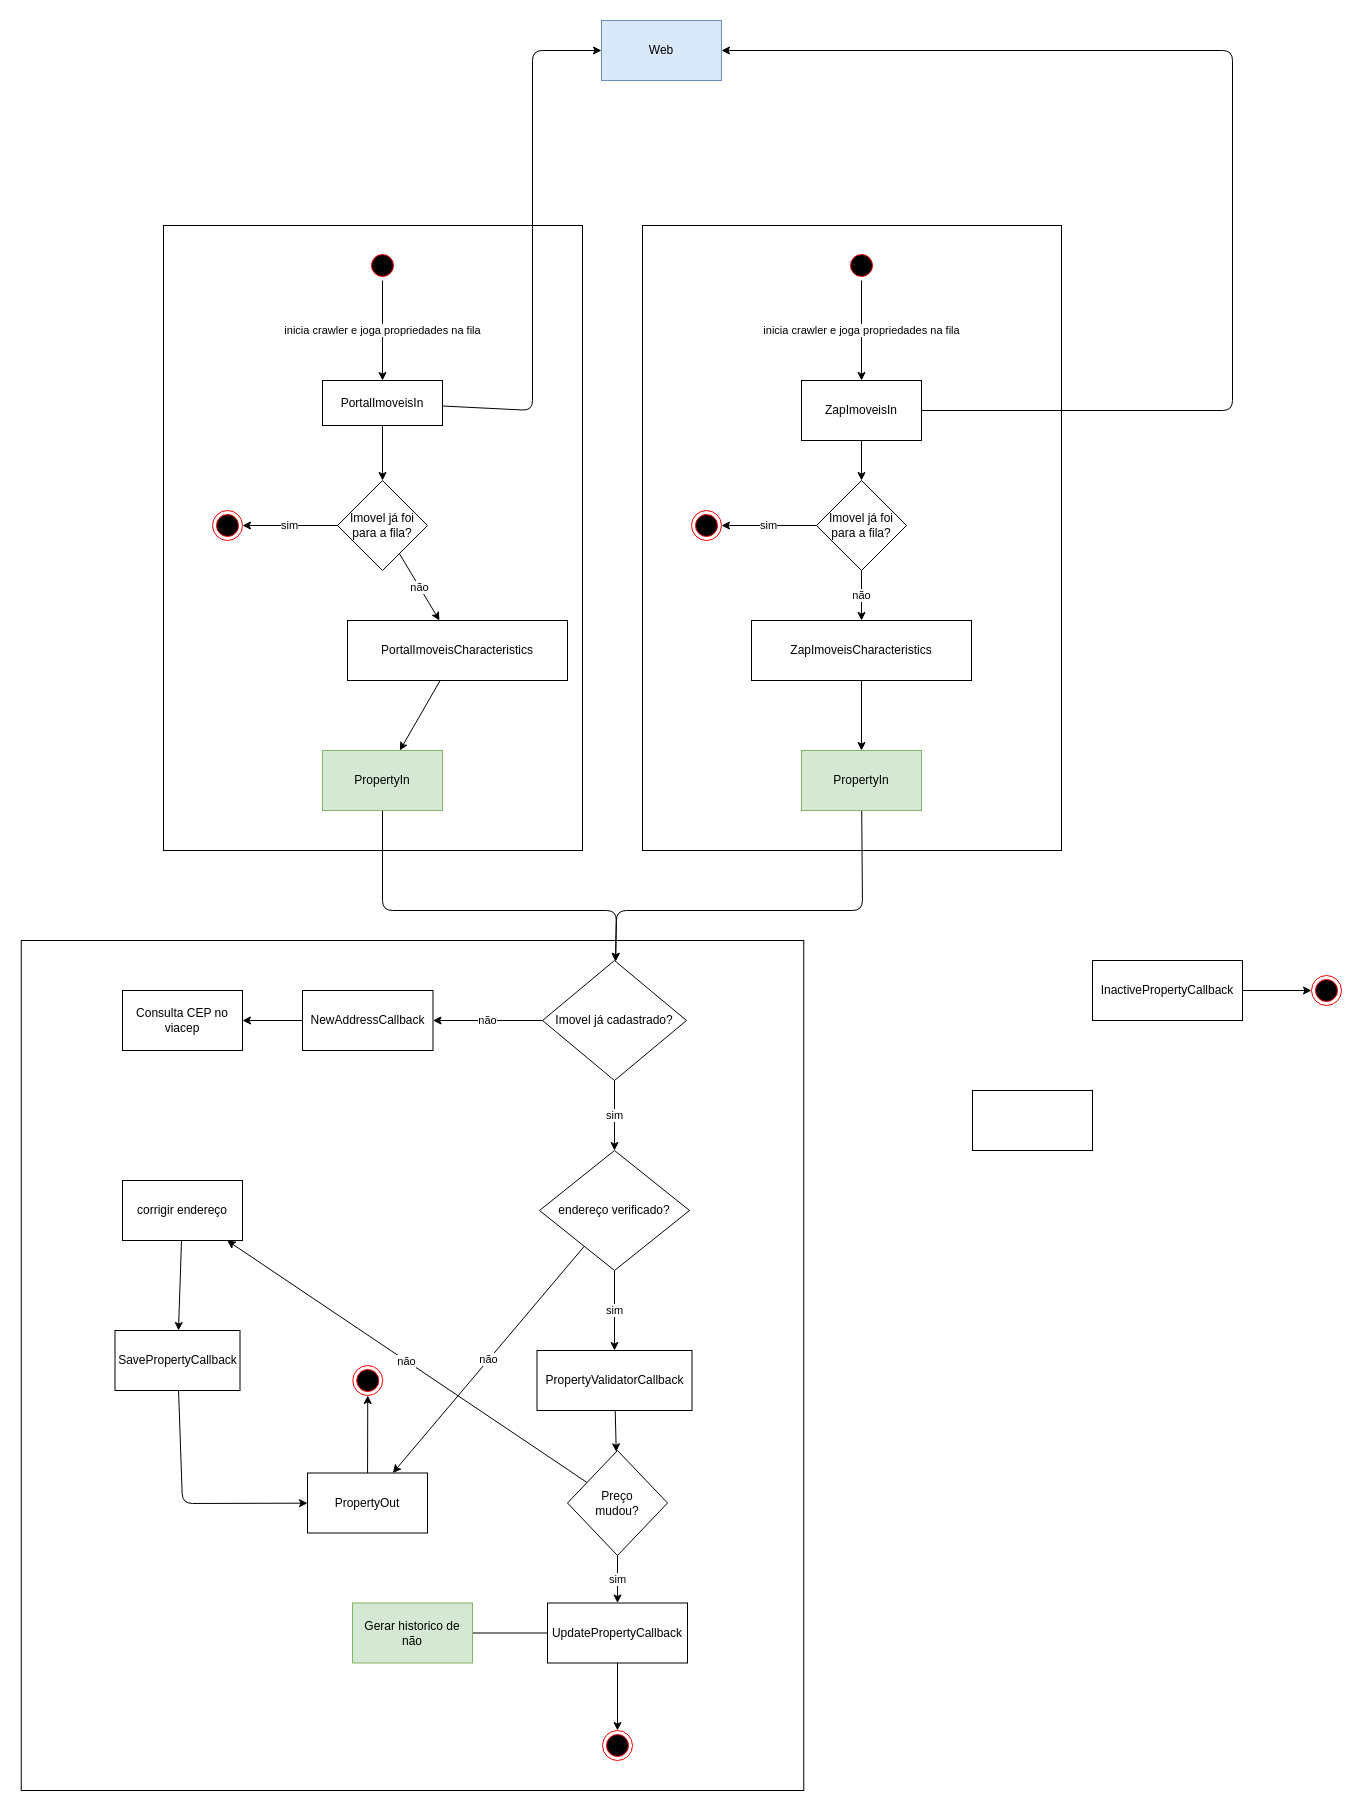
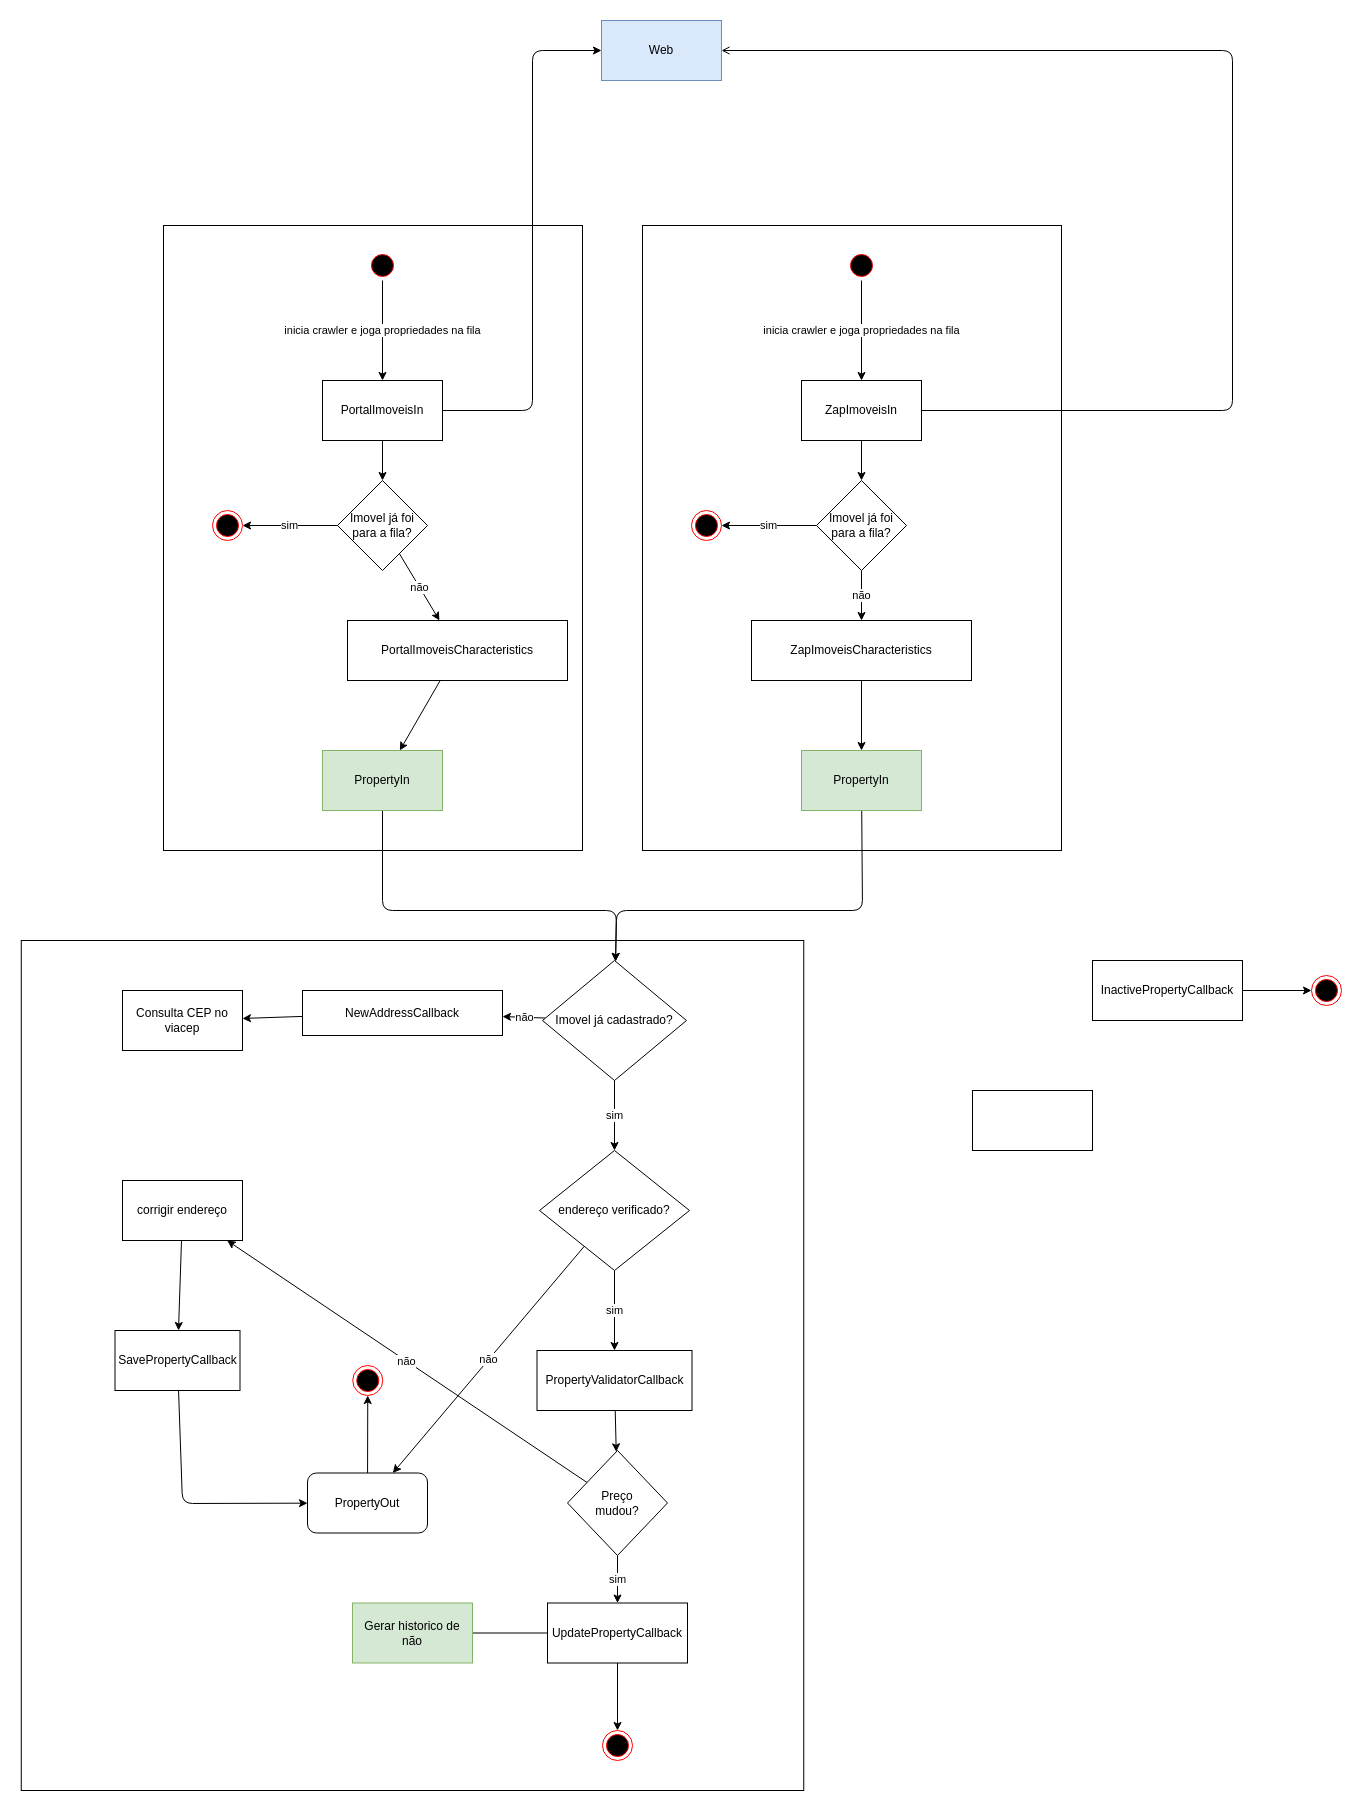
  <mxCell id="0" />
  <mxCell id="1" parent="0" />
  <mxCell id="2" value="" style="whiteSpace=wrap;html=1;" parent="1" vertex="1"><mxGeometry x="20.75" y="940" width="782.5" height="850" as="geometry" /></mxCell>
  <mxCell id="3" value="" style="whiteSpace=wrap;html=1;" parent="1" vertex="1"><mxGeometry x="163" y="225" width="419" height="625" as="geometry" /></mxCell>
  <mxCell id="4" value="Web" style="rounded=0;whiteSpace=wrap;html=1;fillColor=#dae8fc;strokeColor=#6c8ebf;" parent="1" vertex="1"><mxGeometry x="601" y="20" width="120" height="60" as="geometry" /></mxCell>
  <mxCell id="5" style="edgeStyle=none;html=1;" parent="1" source="6" target="59" edge="1"><mxGeometry relative="1" as="geometry"><Array as="points"><mxPoint x="182" y="1503" /></Array></mxGeometry></mxCell>
  <mxCell id="6" value="SavePropertyCallback" style="whiteSpace=wrap;html=1;" parent="1" vertex="1"><mxGeometry x="114.5" y="1330" width="125" height="60" as="geometry" /></mxCell>
  <mxCell id="7" style="edgeStyle=none;html=1;" parent="1" source="8" target="9" edge="1"><mxGeometry relative="1" as="geometry" /></mxCell>
  <mxCell id="8" value="InactivePropertyCallback" style="whiteSpace=wrap;html=1;" parent="1" vertex="1"><mxGeometry x="1092" y="960" width="150" height="60" as="geometry" /></mxCell>
  <mxCell id="9" value="" style="ellipse;html=1;shape=endState;fillColor=#000000;strokeColor=#ff0000;" parent="1" vertex="1"><mxGeometry x="1311" y="975" width="30" height="30" as="geometry" /></mxCell>
  <mxCell id="10" style="edgeStyle=none;html=1;" parent="1" source="11" target="14" edge="1"><mxGeometry relative="1" as="geometry" /></mxCell>
  <mxCell id="11" value="PropertyValidatorCallback" style="whiteSpace=wrap;html=1;" parent="1" vertex="1"><mxGeometry x="536.5" y="1350" width="155" height="60" as="geometry" /></mxCell>
  <mxCell id="12" value="não" style="edgeStyle=none;html=1;startArrow=none;startFill=0;endArrow=classic;endFill=1;" parent="1" source="14" target="54" edge="1"><mxGeometry relative="1" as="geometry"><mxPoint x="487" y="1502.5" as="targetPoint" /></mxGeometry></mxCell>
  <mxCell id="13" value="sim" style="edgeStyle=none;html=1;startArrow=none;startFill=0;endArrow=classic;endFill=1;" parent="1" source="14" target="17" edge="1"><mxGeometry relative="1" as="geometry" /></mxCell>
  <mxCell id="14" value="Preço&lt;br&gt;mudou?" style="rhombus;whiteSpace=wrap;html=1;" parent="1" vertex="1"><mxGeometry x="567" y="1450" width="100" height="105" as="geometry" /></mxCell>
  <mxCell id="15" style="edgeStyle=none;html=1;startArrow=none;startFill=0;endArrow=none;endFill=0;" parent="1" source="17" target="18" edge="1"><mxGeometry relative="1" as="geometry" /></mxCell>
  <mxCell id="16" style="edgeStyle=none;html=1;startArrow=none;startFill=0;endArrow=classic;endFill=1;" parent="1" source="17" target="19" edge="1"><mxGeometry relative="1" as="geometry" /></mxCell>
  <mxCell id="17" value="UpdatePropertyCallback" style="whiteSpace=wrap;html=1;" parent="1" vertex="1"><mxGeometry x="547" y="1602.5" width="140" height="60" as="geometry" /></mxCell>
  <mxCell id="18" value="Gerar historico de não" style="whiteSpace=wrap;html=1;fillColor=#d5e8d4;strokeColor=#82b366;" parent="1" vertex="1"><mxGeometry x="352" y="1602.5" width="120" height="60" as="geometry" /></mxCell>
  <mxCell id="19" value="" style="ellipse;html=1;shape=endState;fillColor=#000000;strokeColor=#ff0000;" parent="1" vertex="1"><mxGeometry x="602" y="1730" width="30" height="30" as="geometry" /></mxCell>
  <mxCell id="20" value="" style="ellipse;html=1;shape=endState;fillColor=#000000;strokeColor=#ff0000;" parent="1" vertex="1"><mxGeometry x="212" y="510" width="30" height="30" as="geometry" /></mxCell>
  <mxCell id="21" value="Consulta CEP no viacep" style="whiteSpace=wrap;html=1;" parent="1" vertex="1"><mxGeometry x="122" y="990" width="120" height="60" as="geometry" /></mxCell>
  <mxCell id="22" style="edgeStyle=none;html=1;" parent="1" source="24" target="31" edge="1"><mxGeometry relative="1" as="geometry" /></mxCell>
  <mxCell id="23" style="edgeStyle=none;html=1;" parent="1" source="24" target="4" edge="1"><mxGeometry relative="1" as="geometry"><Array as="points"><mxPoint x="532" y="410" /><mxPoint x="532" y="50" /></Array></mxGeometry></mxCell>
- <mxCell id="24" value="PortalImoveisIn" style="whiteSpace=wrap;html=1;" parent="1" vertex="1"><mxGeometry x="322" y="380" width="120" height="45" as="geometry" /></mxCell>
+ <mxCell id="24" value="PortalImoveisIn" style="whiteSpace=wrap;html=1;" parent="1" vertex="1"><mxGeometry x="322" y="380" width="120" height="60" as="geometry" /></mxCell>
  <mxCell id="25" value="inicia crawler e joga propriedades na fila" style="edgeStyle=none;html=1;" parent="1" source="26" target="24" edge="1"><mxGeometry relative="1" as="geometry" /></mxCell>
  <mxCell id="26" value="" style="ellipse;html=1;shape=startState;fillColor=#000000;strokeColor=#ff0000;" parent="1" vertex="1"><mxGeometry x="367" y="250" width="30" height="30" as="geometry" /></mxCell>
  <mxCell id="27" style="edgeStyle=none;html=1;" parent="1" source="28" target="33" edge="1"><mxGeometry relative="1" as="geometry" /></mxCell>
  <mxCell id="28" value="PortalImoveisCharacteristics" style="whiteSpace=wrap;html=1;" parent="1" vertex="1"><mxGeometry x="347" y="620" width="220" height="60" as="geometry" /></mxCell>
  <mxCell id="29" value="não" style="edgeStyle=none;html=1;" parent="1" source="31" target="28" edge="1"><mxGeometry relative="1" as="geometry" /></mxCell>
  <mxCell id="30" value="sim" style="edgeStyle=none;html=1;" parent="1" source="31" target="20" edge="1"><mxGeometry relative="1" as="geometry" /></mxCell>
  <mxCell id="31" value="Imovel já foi para a fila?" style="rhombus;whiteSpace=wrap;html=1;" parent="1" vertex="1"><mxGeometry x="337" y="480" width="90" height="90" as="geometry" /></mxCell>
  <mxCell id="32" style="edgeStyle=none;html=1;" parent="1" source="33" target="50" edge="1"><mxGeometry relative="1" as="geometry"><Array as="points"><mxPoint x="382" y="910" /><mxPoint x="616" y="910" /></Array></mxGeometry></mxCell>
  <mxCell id="33" value="PropertyIn" style="whiteSpace=wrap;html=1;fillColor=#d5e8d4;strokeColor=#82b366;" parent="1" vertex="1"><mxGeometry x="322" y="750" width="120" height="60" as="geometry" /></mxCell>
  <mxCell id="34" value="" style="whiteSpace=wrap;html=1;" parent="1" vertex="1"><mxGeometry x="642" y="225" width="419" height="625" as="geometry" /></mxCell>
  <mxCell id="35" value="" style="ellipse;html=1;shape=endState;fillColor=#000000;strokeColor=#ff0000;" parent="1" vertex="1"><mxGeometry x="691" y="510" width="30" height="30" as="geometry" /></mxCell>
  <mxCell id="36" style="edgeStyle=none;html=1;" parent="1" source="38" target="45" edge="1"><mxGeometry relative="1" as="geometry" /></mxCell>
- <mxCell id="37" style="edgeStyle=none;html=1;" parent="1" source="38" target="4" edge="1"><mxGeometry relative="1" as="geometry"><Array as="points"><mxPoint x="1232" y="410" /><mxPoint x="1232" y="50" /></Array></mxGeometry></mxCell>
+ <mxCell id="37" style="edgeStyle=none;html=1;endArrow=open;" parent="1" source="38" target="4" edge="1"><mxGeometry relative="1" as="geometry"><Array as="points"><mxPoint x="1232" y="410" /><mxPoint x="1232" y="50" /></Array></mxGeometry></mxCell>
  <mxCell id="38" value="ZapImoveisIn" style="whiteSpace=wrap;html=1;" parent="1" vertex="1"><mxGeometry x="801" y="380" width="120" height="60" as="geometry" /></mxCell>
  <mxCell id="39" value="inicia crawler e joga propriedades na fila" style="edgeStyle=none;html=1;" parent="1" source="40" target="38" edge="1"><mxGeometry relative="1" as="geometry" /></mxCell>
  <mxCell id="40" value="" style="ellipse;html=1;shape=startState;fillColor=#000000;strokeColor=#ff0000;" parent="1" vertex="1"><mxGeometry x="846" y="250" width="30" height="30" as="geometry" /></mxCell>
  <mxCell id="41" style="edgeStyle=none;html=1;" parent="1" source="42" target="47" edge="1"><mxGeometry relative="1" as="geometry" /></mxCell>
  <mxCell id="42" value="ZapImoveisCharacteristics" style="whiteSpace=wrap;html=1;" parent="1" vertex="1"><mxGeometry x="751" y="620" width="220" height="60" as="geometry" /></mxCell>
  <mxCell id="43" value="não" style="edgeStyle=none;html=1;" parent="1" source="45" target="42" edge="1"><mxGeometry relative="1" as="geometry" /></mxCell>
  <mxCell id="44" value="sim" style="edgeStyle=none;html=1;" parent="1" source="45" target="35" edge="1"><mxGeometry relative="1" as="geometry" /></mxCell>
  <mxCell id="45" value="Imovel já foi para a fila?" style="rhombus;whiteSpace=wrap;html=1;" parent="1" vertex="1"><mxGeometry x="816" y="480" width="90" height="90" as="geometry" /></mxCell>
  <mxCell id="46" style="edgeStyle=none;html=1;" parent="1" source="47" target="50" edge="1"><mxGeometry relative="1" as="geometry"><Array as="points"><mxPoint x="862" y="910" /><mxPoint x="616" y="910" /></Array></mxGeometry></mxCell>
  <mxCell id="47" value="PropertyIn" style="whiteSpace=wrap;html=1;fillColor=#d5e8d4;strokeColor=#82b366;" parent="1" vertex="1"><mxGeometry x="801" y="750" width="120" height="60" as="geometry" /></mxCell>
  <mxCell id="48" value="não" style="edgeStyle=none;html=1;" parent="1" source="50" target="52" edge="1"><mxGeometry relative="1" as="geometry" /></mxCell>
  <mxCell id="49" value="sim" style="edgeStyle=none;html=1;" parent="1" source="50" target="57" edge="1"><mxGeometry relative="1" as="geometry" /></mxCell>
  <mxCell id="50" value="Imovel já cadastrado?" style="rhombus;whiteSpace=wrap;html=1;" parent="1" vertex="1"><mxGeometry x="542" y="960" width="144" height="120" as="geometry" /></mxCell>
  <mxCell id="51" style="edgeStyle=none;html=1;" parent="1" source="52" target="21" edge="1"><mxGeometry relative="1" as="geometry" /></mxCell>
- <mxCell id="52" value="NewAddressCallback" style="whiteSpace=wrap;html=1;" parent="1" vertex="1"><mxGeometry x="302" y="990" width="130.5" height="60" as="geometry" /></mxCell>
+ <mxCell id="52" value="NewAddressCallback" style="whiteSpace=wrap;html=1;" parent="1" vertex="1"><mxGeometry x="302" y="990" width="200" height="45" as="geometry" /></mxCell>
  <mxCell id="53" style="edgeStyle=none;html=1;" parent="1" source="54" target="6" edge="1"><mxGeometry relative="1" as="geometry" /></mxCell>
  <mxCell id="54" value="corrigir endereço" style="whiteSpace=wrap;html=1;" parent="1" vertex="1"><mxGeometry x="122" y="1180" width="120" height="60" as="geometry" /></mxCell>
  <mxCell id="55" value="não" style="edgeStyle=none;html=1;" parent="1" source="57" target="59" edge="1"><mxGeometry relative="1" as="geometry" /></mxCell>
  <mxCell id="56" value="sim" style="edgeStyle=none;html=1;" parent="1" source="57" target="11" edge="1"><mxGeometry relative="1" as="geometry" /></mxCell>
  <mxCell id="57" value="endereço verificado?" style="rhombus;whiteSpace=wrap;html=1;" parent="1" vertex="1"><mxGeometry x="539" y="1150" width="150" height="120" as="geometry" /></mxCell>
  <mxCell id="58" style="edgeStyle=none;html=1;" parent="1" source="59" target="60" edge="1"><mxGeometry relative="1" as="geometry" /></mxCell>
- <mxCell id="59" value="PropertyOut" style="whiteSpace=wrap;html=1;" parent="1" vertex="1"><mxGeometry x="307" y="1472.5" width="120" height="60" as="geometry" /></mxCell>
+ <mxCell id="59" value="PropertyOut" style="whiteSpace=wrap;html=1;rounded=1;" parent="1" vertex="1"><mxGeometry x="307" y="1472.5" width="120" height="60" as="geometry" /></mxCell>
  <mxCell id="60" value="" style="ellipse;html=1;shape=endState;fillColor=#000000;strokeColor=#ff0000;" parent="1" vertex="1"><mxGeometry x="352.25" y="1365" width="30" height="30" as="geometry" /></mxCell>
  <mxCell id="61" value="" style="whiteSpace=wrap;html=1;" parent="1" vertex="1"><mxGeometry x="972" y="1090" width="120" height="60" as="geometry" /></mxCell>
